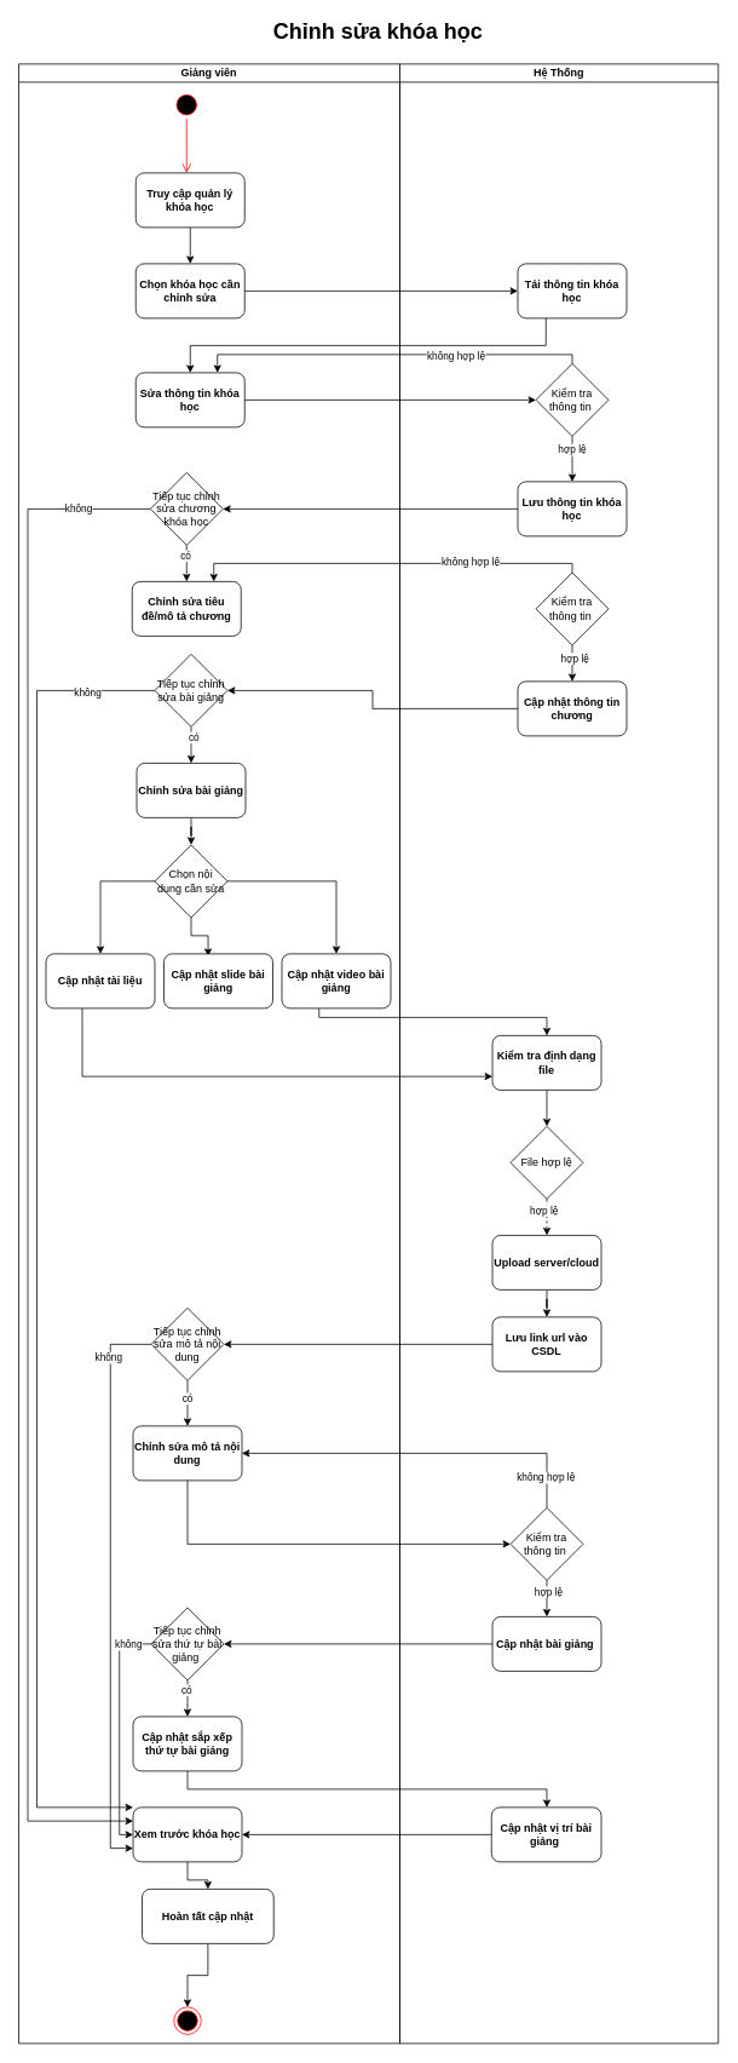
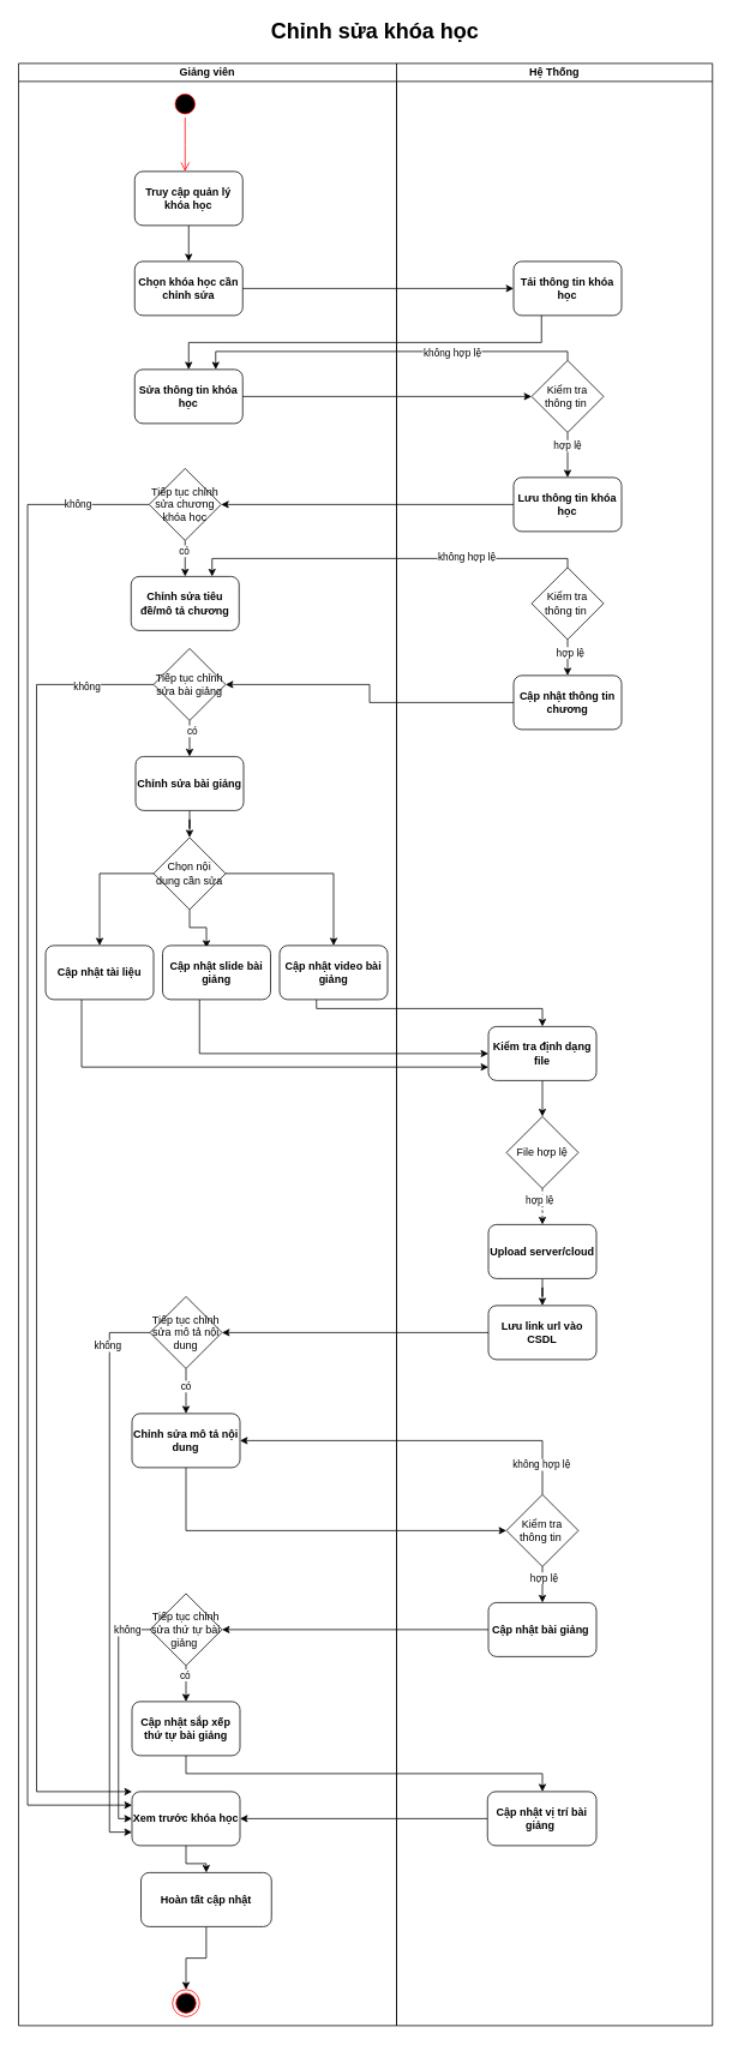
  <mxCell id="0" />
  <mxCell id="1" parent="0" />
  <mxCell id="2" value="Giảng viên" style="swimlane;startSize=20;whiteSpace=wrap;html=1;fontStyle=1" vertex="1" parent="1"><mxGeometry x="20" y="70" width="420" height="2180" as="geometry" /></mxCell>
  <mxCell id="3" value="" style="ellipse;html=1;shape=startState;fillColor=#000000;strokeColor=#ff0000;fontStyle=1" vertex="1" parent="2"><mxGeometry x="170" y="30" width="30" height="30" as="geometry" /></mxCell>
  <mxCell id="4" value="" style="edgeStyle=orthogonalEdgeStyle;html=1;verticalAlign=bottom;endArrow=open;endSize=8;strokeColor=#ff0000;rounded=0;fontStyle=1" edge="1" parent="2" source="3"><mxGeometry relative="1" as="geometry"><mxPoint x="185" y="120" as="targetPoint" /></mxGeometry></mxCell>
  <mxCell id="5" value="Chọn khóa học cần chỉnh sửa" style="rounded=1;whiteSpace=wrap;html=1;fontStyle=1" vertex="1" parent="2"><mxGeometry x="129" y="220" width="120" height="60" as="geometry" /></mxCell>
  <mxCell id="6" value="Sửa thông tin khóa học" style="rounded=1;whiteSpace=wrap;html=1;fontStyle=1" vertex="1" parent="2"><mxGeometry x="129" y="340" width="120" height="60" as="geometry" /></mxCell>
  <mxCell id="7" style="edgeStyle=orthogonalEdgeStyle;rounded=0;orthogonalLoop=1;jettySize=auto;html=1;" edge="1" parent="2" source="8" target="34"><mxGeometry relative="1" as="geometry" /></mxCell>
  <mxCell id="8" value="Chỉnh sửa bài giảng" style="rounded=1;whiteSpace=wrap;html=1;fontStyle=1" vertex="1" parent="2"><mxGeometry x="130" y="770" width="120" height="60" as="geometry" /></mxCell>
  <mxCell id="9" value="" style="ellipse;html=1;shape=endState;fillColor=#000000;strokeColor=#ff0000;" vertex="1" parent="2"><mxGeometry x="171" y="2140" width="30" height="30" as="geometry" /></mxCell>
  <mxCell id="10" style="edgeStyle=orthogonalEdgeStyle;rounded=0;orthogonalLoop=1;jettySize=auto;html=1;entryX=0.5;entryY=0;entryDx=0;entryDy=0;" edge="1" parent="2" source="43" target="9"><mxGeometry relative="1" as="geometry" /></mxCell>
  <mxCell id="11" style="edgeStyle=orthogonalEdgeStyle;rounded=0;orthogonalLoop=1;jettySize=auto;html=1;" edge="1" parent="2" source="34" target="35"><mxGeometry relative="1" as="geometry"><Array as="points"><mxPoint x="90" y="900" /></Array></mxGeometry></mxCell>
  <mxCell id="12" style="edgeStyle=orthogonalEdgeStyle;rounded=0;orthogonalLoop=1;jettySize=auto;html=1;entryX=0.5;entryY=0;entryDx=0;entryDy=0;" edge="1" parent="2" source="34" target="37"><mxGeometry relative="1" as="geometry" /></mxCell>
  <mxCell id="13" style="edgeStyle=orthogonalEdgeStyle;rounded=0;orthogonalLoop=1;jettySize=auto;html=1;entryX=0.406;entryY=0.044;entryDx=0;entryDy=0;entryPerimeter=0;" edge="1" parent="2" source="34" target="36"><mxGeometry relative="1" as="geometry" /></mxCell>
  <mxCell id="14" style="edgeStyle=orthogonalEdgeStyle;rounded=0;orthogonalLoop=1;jettySize=auto;html=1;entryX=0.5;entryY=0;entryDx=0;entryDy=0;" edge="1" parent="2" source="39" target="38"><mxGeometry relative="1" as="geometry" /></mxCell>
  <mxCell id="15" value="có" style="edgeLabel;html=1;align=center;verticalAlign=middle;resizable=0;points=[];" vertex="1" connectable="0" parent="14"><mxGeometry x="-0.24" y="-1" relative="1" as="geometry"><mxPoint as="offset" /></mxGeometry></mxCell>
  <mxCell id="16" style="edgeStyle=orthogonalEdgeStyle;rounded=0;orthogonalLoop=1;jettySize=auto;html=1;entryX=0;entryY=0.75;entryDx=0;entryDy=0;" edge="1" parent="2" source="39" target="42"><mxGeometry relative="1" as="geometry"><Array as="points"><mxPoint x="101" y="1410" /><mxPoint x="101" y="1965" /></Array></mxGeometry></mxCell>
  <mxCell id="17" value="không" style="edgeLabel;html=1;align=center;verticalAlign=middle;resizable=0;points=[];" vertex="1" connectable="0" parent="16"><mxGeometry x="-0.814" y="-3" relative="1" as="geometry"><mxPoint y="1" as="offset" /></mxGeometry></mxCell>
  <mxCell id="18" style="edgeStyle=orthogonalEdgeStyle;rounded=0;orthogonalLoop=1;jettySize=auto;html=1;entryX=0.5;entryY=0;entryDx=0;entryDy=0;" edge="1" parent="2" source="40" target="41"><mxGeometry relative="1" as="geometry" /></mxCell>
  <mxCell id="19" value="có" style="edgeLabel;html=1;align=center;verticalAlign=middle;resizable=0;points=[];" vertex="1" connectable="0" parent="18"><mxGeometry x="-0.488" y="-2" relative="1" as="geometry"><mxPoint as="offset" /></mxGeometry></mxCell>
  <mxCell id="20" style="edgeStyle=orthogonalEdgeStyle;rounded=0;orthogonalLoop=1;jettySize=auto;html=1;entryX=0;entryY=0.5;entryDx=0;entryDy=0;" edge="1" parent="2" source="40" target="42"><mxGeometry relative="1" as="geometry"><Array as="points"><mxPoint x="111" y="1740" /><mxPoint x="111" y="1950" /></Array></mxGeometry></mxCell>
  <mxCell id="21" value="không" style="edgeLabel;html=1;align=center;verticalAlign=middle;resizable=0;points=[];" vertex="1" connectable="0" parent="20"><mxGeometry x="-0.779" y="-3" relative="1" as="geometry"><mxPoint x="3" y="3" as="offset" /></mxGeometry></mxCell>
  <mxCell id="22" style="edgeStyle=orthogonalEdgeStyle;rounded=0;orthogonalLoop=1;jettySize=auto;html=1;" edge="1" parent="2" source="42" target="43"><mxGeometry relative="1" as="geometry" /></mxCell>
  <mxCell id="23" style="edgeStyle=orthogonalEdgeStyle;rounded=0;orthogonalLoop=1;jettySize=auto;html=1;" edge="1" parent="2" source="41" target="44"><mxGeometry relative="1" as="geometry"><Array as="points"><mxPoint x="186" y="1900" /><mxPoint x="582" y="1900" /></Array></mxGeometry></mxCell>
  <mxCell id="24" style="edgeStyle=orthogonalEdgeStyle;rounded=0;orthogonalLoop=1;jettySize=auto;html=1;entryX=1;entryY=0.5;entryDx=0;entryDy=0;" edge="1" parent="2" source="44" target="42"><mxGeometry relative="1" as="geometry" /></mxCell>
  <mxCell id="25" style="edgeStyle=orthogonalEdgeStyle;rounded=0;orthogonalLoop=1;jettySize=auto;html=1;entryX=0.5;entryY=0;entryDx=0;entryDy=0;" edge="1" parent="2" source="45" target="46"><mxGeometry relative="1" as="geometry" /></mxCell>
  <mxCell id="26" style="edgeStyle=orthogonalEdgeStyle;rounded=0;orthogonalLoop=1;jettySize=auto;html=1;dashed=1;" edge="1" parent="2" source="46" target="47"><mxGeometry relative="1" as="geometry" /></mxCell>
  <mxCell id="27" value="hợp lệ" style="edgeLabel;html=1;align=center;verticalAlign=middle;resizable=0;points=[];" vertex="1" connectable="0" parent="26"><mxGeometry x="-0.4" y="-4" relative="1" as="geometry"><mxPoint as="offset" /></mxGeometry></mxCell>
  <mxCell id="28" style="edgeStyle=orthogonalEdgeStyle;rounded=0;orthogonalLoop=1;jettySize=auto;html=1;" edge="1" parent="2" source="47" target="48"><mxGeometry relative="1" as="geometry"><mxPoint x="582" y="1390" as="targetPoint" /></mxGeometry></mxCell>
  <mxCell id="29" style="edgeStyle=orthogonalEdgeStyle;rounded=0;orthogonalLoop=1;jettySize=auto;html=1;entryX=0.5;entryY=0;entryDx=0;entryDy=0;" edge="1" parent="2" source="37" target="45"><mxGeometry relative="1" as="geometry"><Array as="points"><mxPoint x="331" y="1050" /><mxPoint x="582" y="1050" /></Array></mxGeometry></mxCell>
  <mxCell id="30" style="edgeStyle=orthogonalEdgeStyle;rounded=0;orthogonalLoop=1;jettySize=auto;html=1;entryX=0;entryY=0.75;entryDx=0;entryDy=0;" edge="1" parent="2" source="35" target="45"><mxGeometry relative="1" as="geometry"><Array as="points"><mxPoint x="70" y="1115" /></Array></mxGeometry></mxCell>
+ <mxCell id="31" style="edgeStyle=orthogonalEdgeStyle;rounded=0;orthogonalLoop=1;jettySize=auto;html=1;entryX=0;entryY=0.5;entryDx=0;entryDy=0;" edge="1" parent="2" source="36" target="45"><mxGeometry relative="1" as="geometry"><Array as="points"><mxPoint x="201" y="1100" /></Array></mxGeometry></mxCell>
  <mxCell id="32" style="edgeStyle=orthogonalEdgeStyle;rounded=0;orthogonalLoop=1;jettySize=auto;html=1;entryX=1;entryY=0.5;entryDx=0;entryDy=0;" edge="1" parent="2" source="48" target="39"><mxGeometry relative="1" as="geometry" /></mxCell>
  <mxCell id="33" style="edgeStyle=orthogonalEdgeStyle;rounded=0;orthogonalLoop=1;jettySize=auto;html=1;entryX=1;entryY=0.5;entryDx=0;entryDy=0;" edge="1" parent="2" source="49" target="40"><mxGeometry relative="1" as="geometry" /></mxCell>
  <mxCell id="34" value="Chọn nội dung cần sửa" style="rhombus;whiteSpace=wrap;html=1;" vertex="1" parent="2"><mxGeometry x="150" y="860" width="80" height="80" as="geometry" /></mxCell>
  <mxCell id="35" value="Cập nhật tài liệu" style="rounded=1;whiteSpace=wrap;html=1;fontStyle=1" vertex="1" parent="2"><mxGeometry x="30" y="980" width="120" height="60" as="geometry" /></mxCell>
  <mxCell id="36" value="Cập nhật slide bài giảng" style="rounded=1;whiteSpace=wrap;html=1;fontStyle=1" vertex="1" parent="2"><mxGeometry x="160" y="980" width="120" height="60" as="geometry" /></mxCell>
  <mxCell id="37" value="Cập nhật video bài giảng" style="rounded=1;whiteSpace=wrap;html=1;fontStyle=1" vertex="1" parent="2"><mxGeometry x="290" y="980" width="120" height="60" as="geometry" /></mxCell>
  <mxCell id="38" value="Chỉnh sửa mô tả nội dung" style="rounded=1;whiteSpace=wrap;html=1;fontStyle=1" vertex="1" parent="2"><mxGeometry x="126" y="1500" width="120" height="60" as="geometry" /></mxCell>
  <mxCell id="39" value="Tiếp tục chỉnh sửa mô tả nội dung" style="rhombus;whiteSpace=wrap;html=1;" vertex="1" parent="2"><mxGeometry x="146" y="1370" width="80" height="80" as="geometry" /></mxCell>
  <mxCell id="40" value="Tiếp tục chỉnh sửa thứ tự bài giảng&amp;nbsp;" style="rhombus;whiteSpace=wrap;html=1;" vertex="1" parent="2"><mxGeometry x="146" y="1700" width="80" height="80" as="geometry" /></mxCell>
  <mxCell id="41" value="Cập nhật sắp xếp thứ tự bài giảng" style="rounded=1;whiteSpace=wrap;html=1;fontStyle=1" vertex="1" parent="2"><mxGeometry x="126" y="1820" width="120" height="60" as="geometry" /></mxCell>
  <mxCell id="42" value="Xem trước khóa học" style="rounded=1;whiteSpace=wrap;html=1;fontStyle=1" vertex="1" parent="2"><mxGeometry x="126" y="1920" width="120" height="60" as="geometry" /></mxCell>
  <mxCell id="43" value="Hoàn tất cập nhật" style="rounded=1;whiteSpace=wrap;html=1;fontStyle=1" vertex="1" parent="2"><mxGeometry x="136" y="2010" width="145" height="60" as="geometry" /></mxCell>
  <mxCell id="44" value="Cập nhật vị trí bài giảng&amp;nbsp;" style="rounded=1;whiteSpace=wrap;html=1;fontStyle=1" vertex="1" parent="2"><mxGeometry x="521" y="1920" width="121" height="60" as="geometry" /></mxCell>
  <mxCell id="45" value="Kiểm tra định dạng file" style="rounded=1;whiteSpace=wrap;html=1;fontStyle=1" vertex="1" parent="2"><mxGeometry x="522" y="1070" width="120" height="60" as="geometry" /></mxCell>
  <mxCell id="46" value="File hợp lệ" style="rhombus;whiteSpace=wrap;html=1;" vertex="1" parent="2"><mxGeometry x="542" y="1170" width="80" height="80" as="geometry" /></mxCell>
  <mxCell id="47" value="Upload server/cloud" style="rounded=1;whiteSpace=wrap;html=1;fontStyle=1" vertex="1" parent="2"><mxGeometry x="522" y="1290" width="120" height="60" as="geometry" /></mxCell>
  <mxCell id="48" value="Lưu link url vào CSDL" style="rounded=1;whiteSpace=wrap;html=1;fontStyle=1" vertex="1" parent="2"><mxGeometry x="522" y="1380" width="120" height="60" as="geometry" /></mxCell>
  <mxCell id="49" value="Cập nhật bài giảng&amp;nbsp;" style="rounded=1;whiteSpace=wrap;html=1;fontStyle=1" vertex="1" parent="2"><mxGeometry x="522" y="1710" width="120" height="60" as="geometry" /></mxCell>
  <mxCell id="50" style="edgeStyle=orthogonalEdgeStyle;rounded=0;orthogonalLoop=1;jettySize=auto;html=1;entryX=0;entryY=0.25;entryDx=0;entryDy=0;" edge="1" parent="2" source="54" target="42"><mxGeometry relative="1" as="geometry"><Array as="points"><mxPoint x="10" y="490" /><mxPoint x="10" y="1935" /></Array></mxGeometry></mxCell>
  <mxCell id="51" value="không" style="edgeLabel;html=1;align=center;verticalAlign=middle;resizable=0;points=[];" vertex="1" connectable="0" parent="50"><mxGeometry x="-0.905" y="-1" relative="1" as="geometry"><mxPoint x="1" as="offset" /></mxGeometry></mxCell>
  <mxCell id="52" style="edgeStyle=orthogonalEdgeStyle;rounded=0;orthogonalLoop=1;jettySize=auto;html=1;" edge="1" parent="2" source="54" target="55"><mxGeometry relative="1" as="geometry" /></mxCell>
  <mxCell id="53" value="có" style="edgeLabel;html=1;align=center;verticalAlign=middle;resizable=0;points=[];" vertex="1" connectable="0" parent="52"><mxGeometry x="-0.45" y="-2" relative="1" as="geometry"><mxPoint as="offset" /></mxGeometry></mxCell>
  <mxCell id="54" value="Tiếp tục chỉnh sửa chương khóa học" style="rhombus;whiteSpace=wrap;html=1;" vertex="1" parent="2"><mxGeometry x="145" y="450" width="80" height="80" as="geometry" /></mxCell>
  <mxCell id="55" value="Chỉnh sửa tiêu đề/mô tả chương" style="rounded=1;whiteSpace=wrap;html=1;fontStyle=1" vertex="1" parent="2"><mxGeometry x="125" y="570" width="120" height="60" as="geometry" /></mxCell>
  <mxCell id="56" style="edgeStyle=orthogonalEdgeStyle;rounded=0;orthogonalLoop=1;jettySize=auto;html=1;entryX=0.5;entryY=0;entryDx=0;entryDy=0;" edge="1" parent="2" source="60" target="8"><mxGeometry relative="1" as="geometry" /></mxCell>
  <mxCell id="57" value="có" style="edgeLabel;html=1;align=center;verticalAlign=middle;resizable=0;points=[];" vertex="1" connectable="0" parent="56"><mxGeometry x="-0.426" y="2" relative="1" as="geometry"><mxPoint as="offset" /></mxGeometry></mxCell>
  <mxCell id="58" style="edgeStyle=orthogonalEdgeStyle;rounded=0;orthogonalLoop=1;jettySize=auto;html=1;entryX=0;entryY=0;entryDx=0;entryDy=0;" edge="1" parent="2" source="60" target="42"><mxGeometry relative="1" as="geometry"><Array as="points"><mxPoint x="20" y="690" /><mxPoint x="20" y="1920" /></Array></mxGeometry></mxCell>
  <mxCell id="59" value="không" style="edgeLabel;html=1;align=center;verticalAlign=middle;resizable=0;points=[];" vertex="1" connectable="0" parent="58"><mxGeometry x="-0.898" y="2" relative="1" as="geometry"><mxPoint as="offset" /></mxGeometry></mxCell>
  <mxCell id="60" value="Tiếp tục chỉnh sửa bài giảng" style="rhombus;whiteSpace=wrap;html=1;" vertex="1" parent="2"><mxGeometry x="150" y="650" width="80" height="80" as="geometry" /></mxCell>
  <mxCell id="61" value="Hệ Thống" style="swimlane;startSize=20;whiteSpace=wrap;html=1;fontStyle=1" vertex="1" parent="1"><mxGeometry x="440" y="70" width="351" height="2180" as="geometry" /></mxCell>
  <mxCell id="62" value="Tải thông tin khóa học" style="rounded=1;whiteSpace=wrap;html=1;fontStyle=1" vertex="1" parent="61"><mxGeometry x="130" y="220" width="120" height="60" as="geometry" /></mxCell>
  <mxCell id="63" style="edgeStyle=orthogonalEdgeStyle;rounded=0;orthogonalLoop=1;jettySize=auto;html=1;entryX=0.5;entryY=0;entryDx=0;entryDy=0;" edge="1" parent="61" source="65" target="66"><mxGeometry relative="1" as="geometry" /></mxCell>
  <mxCell id="64" value="hợp lệ" style="edgeLabel;html=1;align=center;verticalAlign=middle;resizable=0;points=[];" vertex="1" connectable="0" parent="63"><mxGeometry x="-0.435" y="-1" relative="1" as="geometry"><mxPoint as="offset" /></mxGeometry></mxCell>
  <mxCell id="65" value="Kiểm tra thông tin&amp;nbsp;" style="rhombus;whiteSpace=wrap;html=1;" vertex="1" parent="61"><mxGeometry x="150" y="330" width="80" height="80" as="geometry" /></mxCell>
  <mxCell id="66" value="Lưu thông tin khóa học" style="rounded=1;whiteSpace=wrap;html=1;fontStyle=1" vertex="1" parent="61"><mxGeometry x="130" y="460" width="120" height="60" as="geometry" /></mxCell>
  <mxCell id="67" style="edgeStyle=orthogonalEdgeStyle;rounded=0;orthogonalLoop=1;jettySize=auto;html=1;entryX=0.5;entryY=0;entryDx=0;entryDy=0;" edge="1" parent="61" source="69" target="70"><mxGeometry relative="1" as="geometry" /></mxCell>
  <mxCell id="68" value="hợp lệ" style="edgeLabel;html=1;align=center;verticalAlign=middle;resizable=0;points=[];" vertex="1" connectable="0" parent="67"><mxGeometry x="-0.3" y="2" relative="1" as="geometry"><mxPoint as="offset" /></mxGeometry></mxCell>
  <mxCell id="69" value="Kiểm tra thông tin&amp;nbsp;" style="rhombus;whiteSpace=wrap;html=1;" vertex="1" parent="61"><mxGeometry x="150" y="560" width="80" height="80" as="geometry" /></mxCell>
  <mxCell id="70" value="Cập nhật thông tin chương" style="rounded=1;whiteSpace=wrap;html=1;fontStyle=1" vertex="1" parent="61"><mxGeometry x="130" y="680" width="120" height="60" as="geometry" /></mxCell>
  <mxCell id="71" value="Kiểm tra thông tin&amp;nbsp;" style="rhombus;whiteSpace=wrap;html=1;" vertex="1" parent="61"><mxGeometry x="122" y="1590" width="80" height="80" as="geometry" /></mxCell>
  <mxCell id="72" value="&lt;span style=&quot;font-size: 24px;&quot;&gt;Chỉnh sửa khóa học&amp;nbsp;&lt;/span&gt;" style="text;html=1;align=center;verticalAlign=middle;whiteSpace=wrap;rounded=0;fontStyle=1" vertex="1" parent="1"><mxGeometry x="149" y="20" width="541" height="30" as="geometry" /></mxCell>
  <mxCell id="73" style="edgeStyle=orthogonalEdgeStyle;rounded=0;orthogonalLoop=1;jettySize=auto;html=1;" edge="1" parent="1" source="74" target="5"><mxGeometry relative="1" as="geometry" /></mxCell>
  <mxCell id="74" value="Truy cập quản lý khóa học" style="rounded=1;whiteSpace=wrap;html=1;fontStyle=1" vertex="1" parent="1"><mxGeometry x="149" y="190" width="120" height="60" as="geometry" /></mxCell>
  <mxCell id="75" style="edgeStyle=orthogonalEdgeStyle;rounded=0;orthogonalLoop=1;jettySize=auto;html=1;entryX=0;entryY=0.5;entryDx=0;entryDy=0;" edge="1" parent="1" source="5" target="62"><mxGeometry relative="1" as="geometry" /></mxCell>
  <mxCell id="76" style="edgeStyle=orthogonalEdgeStyle;rounded=0;orthogonalLoop=1;jettySize=auto;html=1;entryX=0.5;entryY=0;entryDx=0;entryDy=0;" edge="1" parent="1" source="62" target="6"><mxGeometry relative="1" as="geometry"><Array as="points"><mxPoint x="601" y="380" /><mxPoint x="209" y="380" /></Array></mxGeometry></mxCell>
  <mxCell id="77" style="edgeStyle=orthogonalEdgeStyle;rounded=0;orthogonalLoop=1;jettySize=auto;html=1;" edge="1" parent="1" source="6" target="65"><mxGeometry relative="1" as="geometry" /></mxCell>
  <mxCell id="78" style="edgeStyle=orthogonalEdgeStyle;rounded=0;orthogonalLoop=1;jettySize=auto;html=1;entryX=0.75;entryY=0;entryDx=0;entryDy=0;" edge="1" parent="1" source="65" target="6"><mxGeometry relative="1" as="geometry"><Array as="points"><mxPoint x="630" y="390" /><mxPoint x="239" y="390" /></Array></mxGeometry></mxCell>
  <mxCell id="79" value="không hợp lệ" style="edgeLabel;html=1;align=center;verticalAlign=middle;resizable=0;points=[];" vertex="1" connectable="0" parent="78"><mxGeometry x="-0.342" y="1" relative="1" as="geometry"><mxPoint as="offset" /></mxGeometry></mxCell>
  <mxCell id="80" style="edgeStyle=orthogonalEdgeStyle;rounded=0;orthogonalLoop=1;jettySize=auto;html=1;entryX=1;entryY=0.5;entryDx=0;entryDy=0;" edge="1" parent="1" source="66" target="54"><mxGeometry relative="1" as="geometry" /></mxCell>
  <mxCell id="81" style="edgeStyle=orthogonalEdgeStyle;rounded=0;orthogonalLoop=1;jettySize=auto;html=1;entryX=0.75;entryY=0;entryDx=0;entryDy=0;" edge="1" parent="1" source="69" target="55"><mxGeometry relative="1" as="geometry"><Array as="points"><mxPoint x="630" y="620" /><mxPoint x="235" y="620" /></Array></mxGeometry></mxCell>
  <mxCell id="82" value="không hợp lệ" style="edgeLabel;html=1;align=center;verticalAlign=middle;resizable=0;points=[];" vertex="1" connectable="0" parent="81"><mxGeometry x="-0.419" y="-2" relative="1" as="geometry"><mxPoint as="offset" /></mxGeometry></mxCell>
  <mxCell id="83" style="edgeStyle=orthogonalEdgeStyle;rounded=0;orthogonalLoop=1;jettySize=auto;html=1;" edge="1" parent="1" source="70" target="60"><mxGeometry relative="1" as="geometry" /></mxCell>
  <mxCell id="84" style="edgeStyle=orthogonalEdgeStyle;rounded=0;orthogonalLoop=1;jettySize=auto;html=1;entryX=0.5;entryY=0;entryDx=0;entryDy=0;" edge="1" parent="1" source="71" target="49"><mxGeometry relative="1" as="geometry" /></mxCell>
  <mxCell id="85" value="hợp lệ" style="edgeLabel;html=1;align=center;verticalAlign=middle;resizable=0;points=[];" vertex="1" connectable="0" parent="84"><mxGeometry x="-0.408" y="1" relative="1" as="geometry"><mxPoint as="offset" /></mxGeometry></mxCell>
  <mxCell id="86" style="edgeStyle=orthogonalEdgeStyle;rounded=0;orthogonalLoop=1;jettySize=auto;html=1;entryX=0;entryY=0.5;entryDx=0;entryDy=0;" edge="1" parent="1" source="38" target="71"><mxGeometry relative="1" as="geometry"><Array as="points"><mxPoint x="206" y="1700" /></Array></mxGeometry></mxCell>
  <mxCell id="87" style="edgeStyle=orthogonalEdgeStyle;rounded=0;orthogonalLoop=1;jettySize=auto;html=1;entryX=1;entryY=0.5;entryDx=0;entryDy=0;" edge="1" parent="1" source="71" target="38"><mxGeometry relative="1" as="geometry"><Array as="points"><mxPoint x="602" y="1600" /></Array></mxGeometry></mxCell>
  <mxCell id="88" value="không hợp lệ" style="edgeLabel;html=1;align=center;verticalAlign=middle;resizable=0;points=[];" vertex="1" connectable="0" parent="87"><mxGeometry x="-0.829" y="2" relative="1" as="geometry"><mxPoint as="offset" /></mxGeometry></mxCell>
